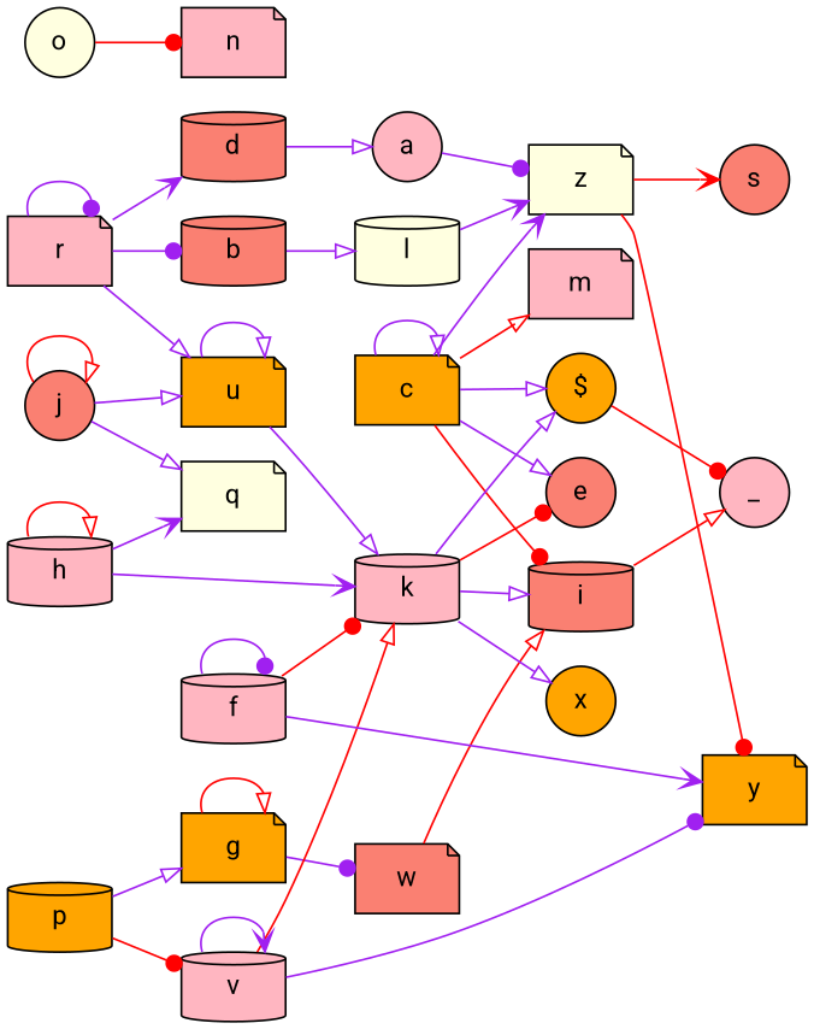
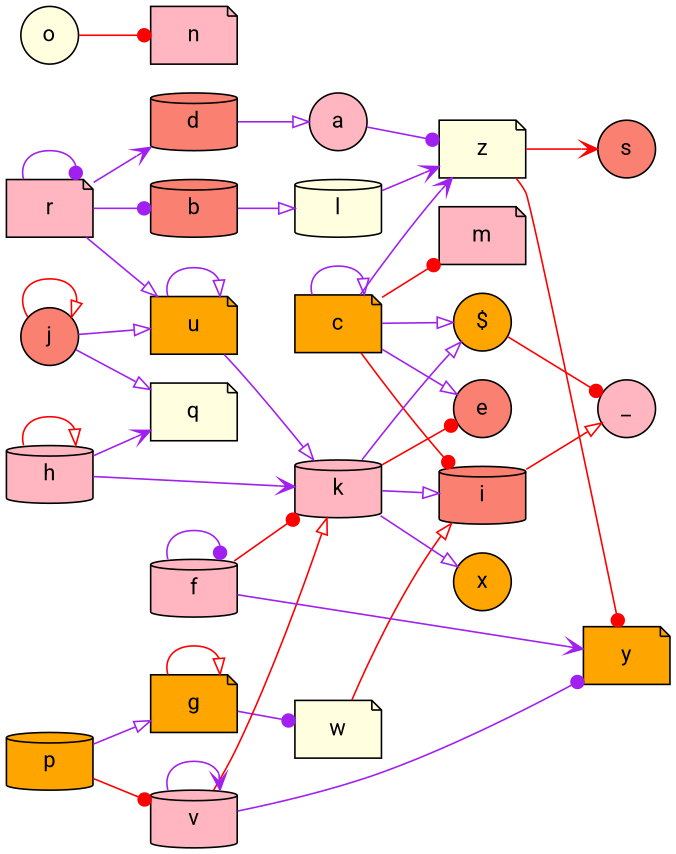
  digraph {
    fontname=Roboto
    rankdir=LR
    node [fillcolor=lightpink fontname=Roboto shape=note style=filled]
    edge [arrowhead=onormal color=purple fontname=Roboto]
    i [fillcolor=salmon shape=cylinder]
    _ [shape=circle]
    s [fillcolor=salmon shape=circle]
    e [fillcolor=salmon shape=circle]
    l [fillcolor=lightyellow shape=cylinder]
    z [fillcolor=lightyellow]
    y [fillcolor=orange]
    "$" [fillcolor=orange shape=circle]
-   w [fillcolor=salmon]
+   w [fillcolor=lightyellow]
    o [fillcolor=lightyellow shape=circle]
    n
    a [shape=circle]
    d [fillcolor=salmon shape=cylinder]
    c [fillcolor=orange]
    m
    b [fillcolor=salmon shape=cylinder]
    k [shape=cylinder]
    x [fillcolor=orange shape=circle]
    g [fillcolor=orange]
    v [shape=cylinder]
    f [shape=cylinder]
    p [fillcolor=orange shape=cylinder]
    u [fillcolor=orange]
    j [fillcolor=salmon shape=circle]
    q [fillcolor=lightyellow]
    r
    h [shape=cylinder]
    i -> _ [color=red]
    l -> z [arrowhead=vee]
    z -> s [arrowhead=vee color=red]
    z -> y [arrowhead=dot color=red]
    "$" -> _ [arrowhead=dot color=red]
    w -> i [color=red]
    o -> n [arrowhead=dot color=red]
    a -> z [arrowhead=dot]
    d -> a
    c -> i [arrowhead=dot color=red]
    c -> e
    c -> z [arrowhead=vee]
    c -> "$"
    c -> c
-   c -> m [color=red]
+   c -> m [arrowhead=dot color=red]
    b -> l
    k -> i
    k -> e [arrowhead=dot color=red]
    k -> "$"
    k -> x
    g -> w [arrowhead=dot]
    g -> g [color=red]
    v -> y [arrowhead=dot]
    v -> k [color=red]
    v -> v [arrowhead=vee]
    f -> y [arrowhead=vee]
    f -> k [arrowhead=dot color=red]
    f -> f [arrowhead=dot]
    p -> g
    p -> v [arrowhead=dot color=red]
    u -> k
    u -> u
    j -> u
    j -> j [color=red]
    j -> q
    r -> d [arrowhead=vee]
    r -> b [arrowhead=dot]
    r -> u
    r -> r [arrowhead=dot]
    h -> k [arrowhead=vee]
    h -> q [arrowhead=vee]
    h -> h [color=red]
  }
